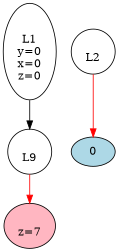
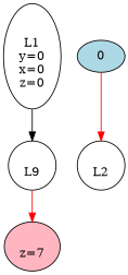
  digraph {
    node [fillcolor=white style=filled]
    edge [color=red]
    n1 [label="\nL1\ny=0\nx=0\nz=0\n"]
    n2 [label="\nL9\n"]
    n3 [label="\nL2\n"]
    n4 [fillcolor=lightblue label=0]
    n5 [fillcolor=lightpink label="\nz=7\n"]
    n1 -> n2 [color=black]
    n2 -> n5
-   n3 -> n4
+   n4 -> n3
  }
